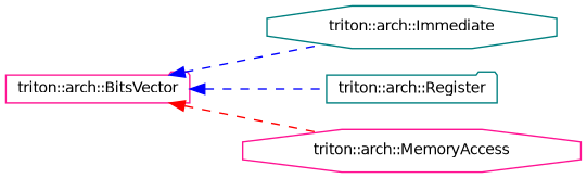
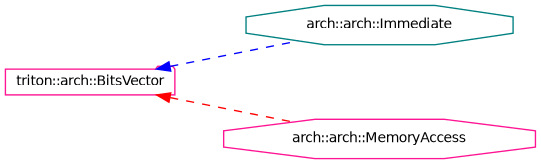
  digraph {
    rankdir=LR
    node [color=teal fillcolor=white fontname=Helvetica fontsize=10 shape=octagon style=filled]
    edge [color=blue dir=back fontname=Helvetica fontsize=10 labelfontname=Helvetica labelfontsize=10 style=dashed]
-   n1 [height=0.2 label="triton::arch::Immediate" width=0.4]
-   n2 [height=0.2 label="triton::arch::Register" shape=folder width=0.4]
+   n1 [height=0.2 label="arch::arch::Immediate" width=0.4]
    n3 [color=deeppink height=0.2 label="triton::arch::BitsVector" shape=folder width=0.4]
-   n4 [color=deeppink height=0.2 label="triton::arch::MemoryAccess" width=0.4]
+   n4 [color=deeppink height=0.2 label="arch::arch::MemoryAccess" width=0.4]
    n3 -> n1
-   n3 -> n2
    n3 -> n4 [color=red]
  }
